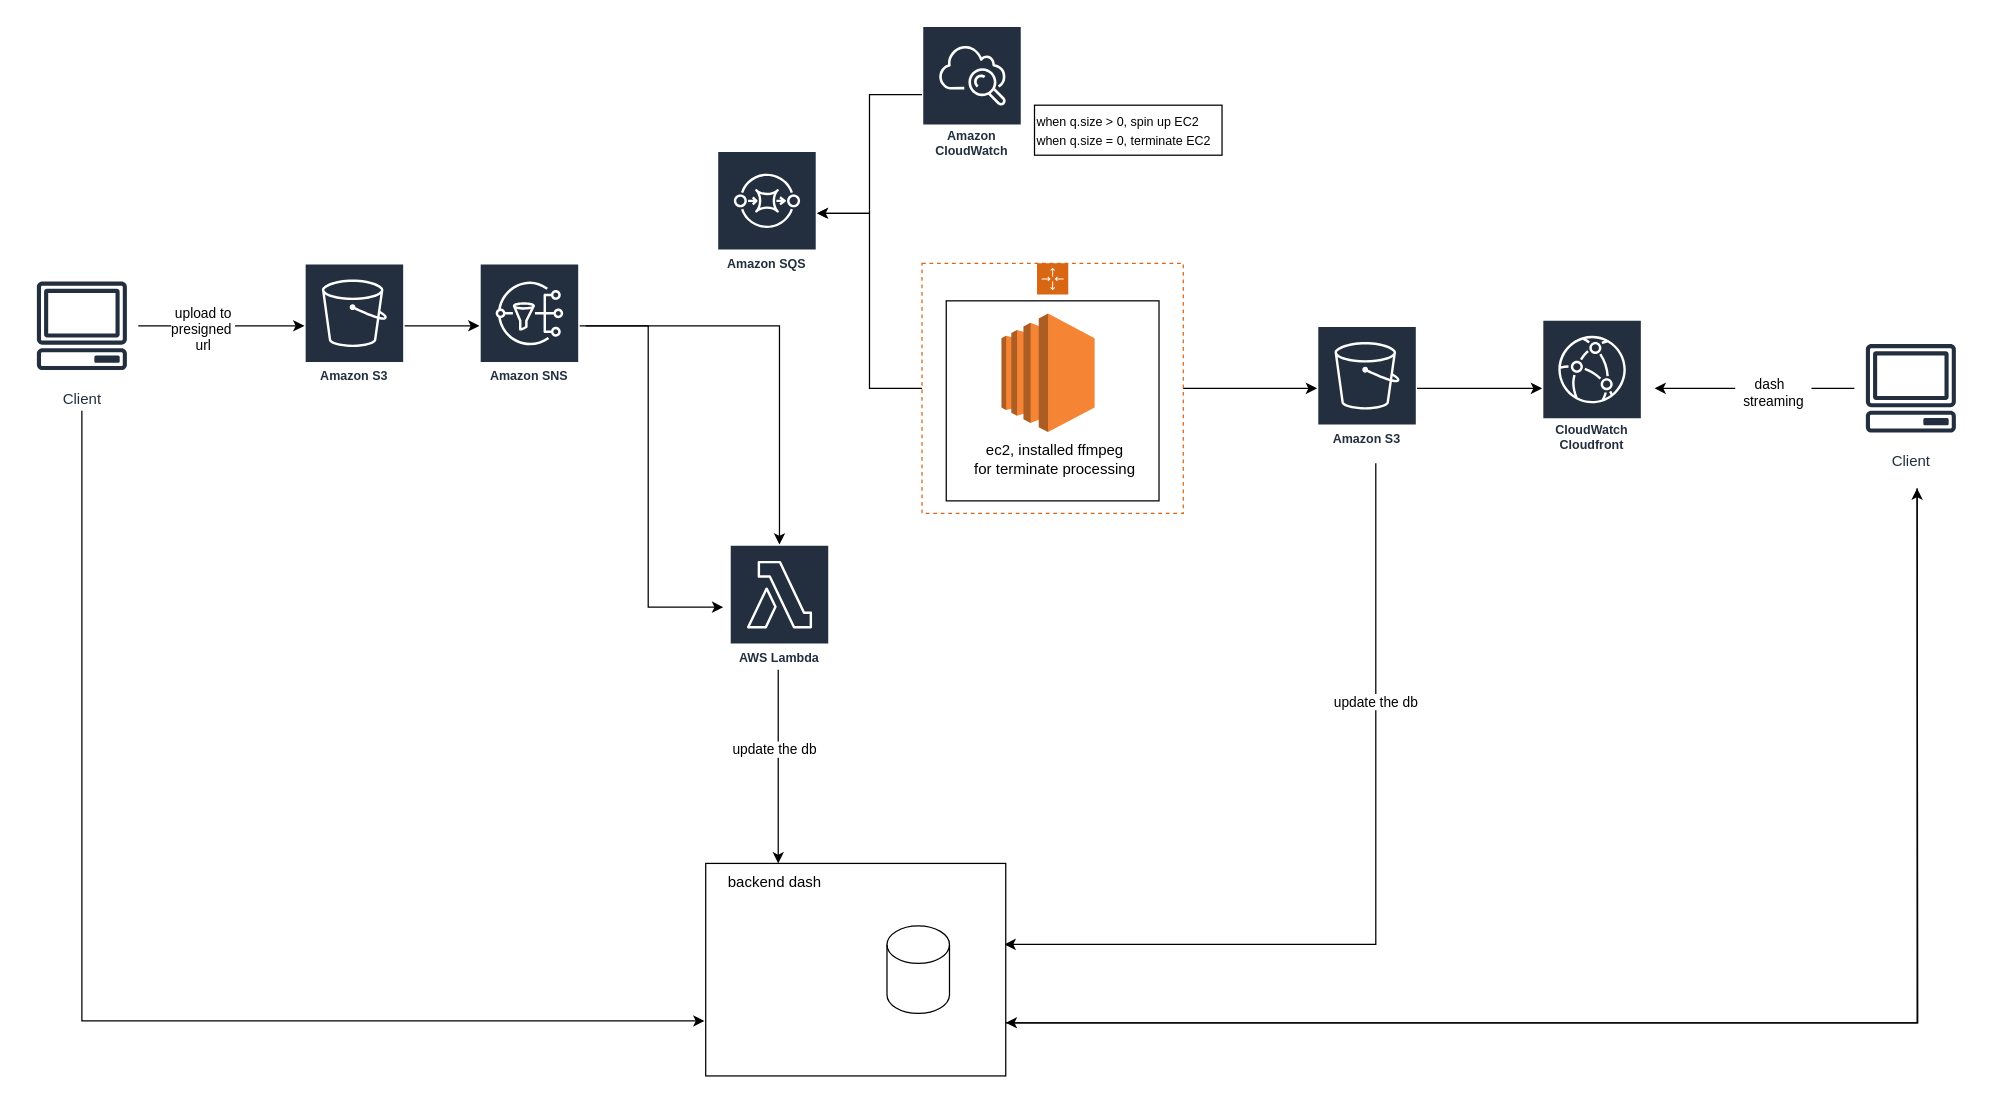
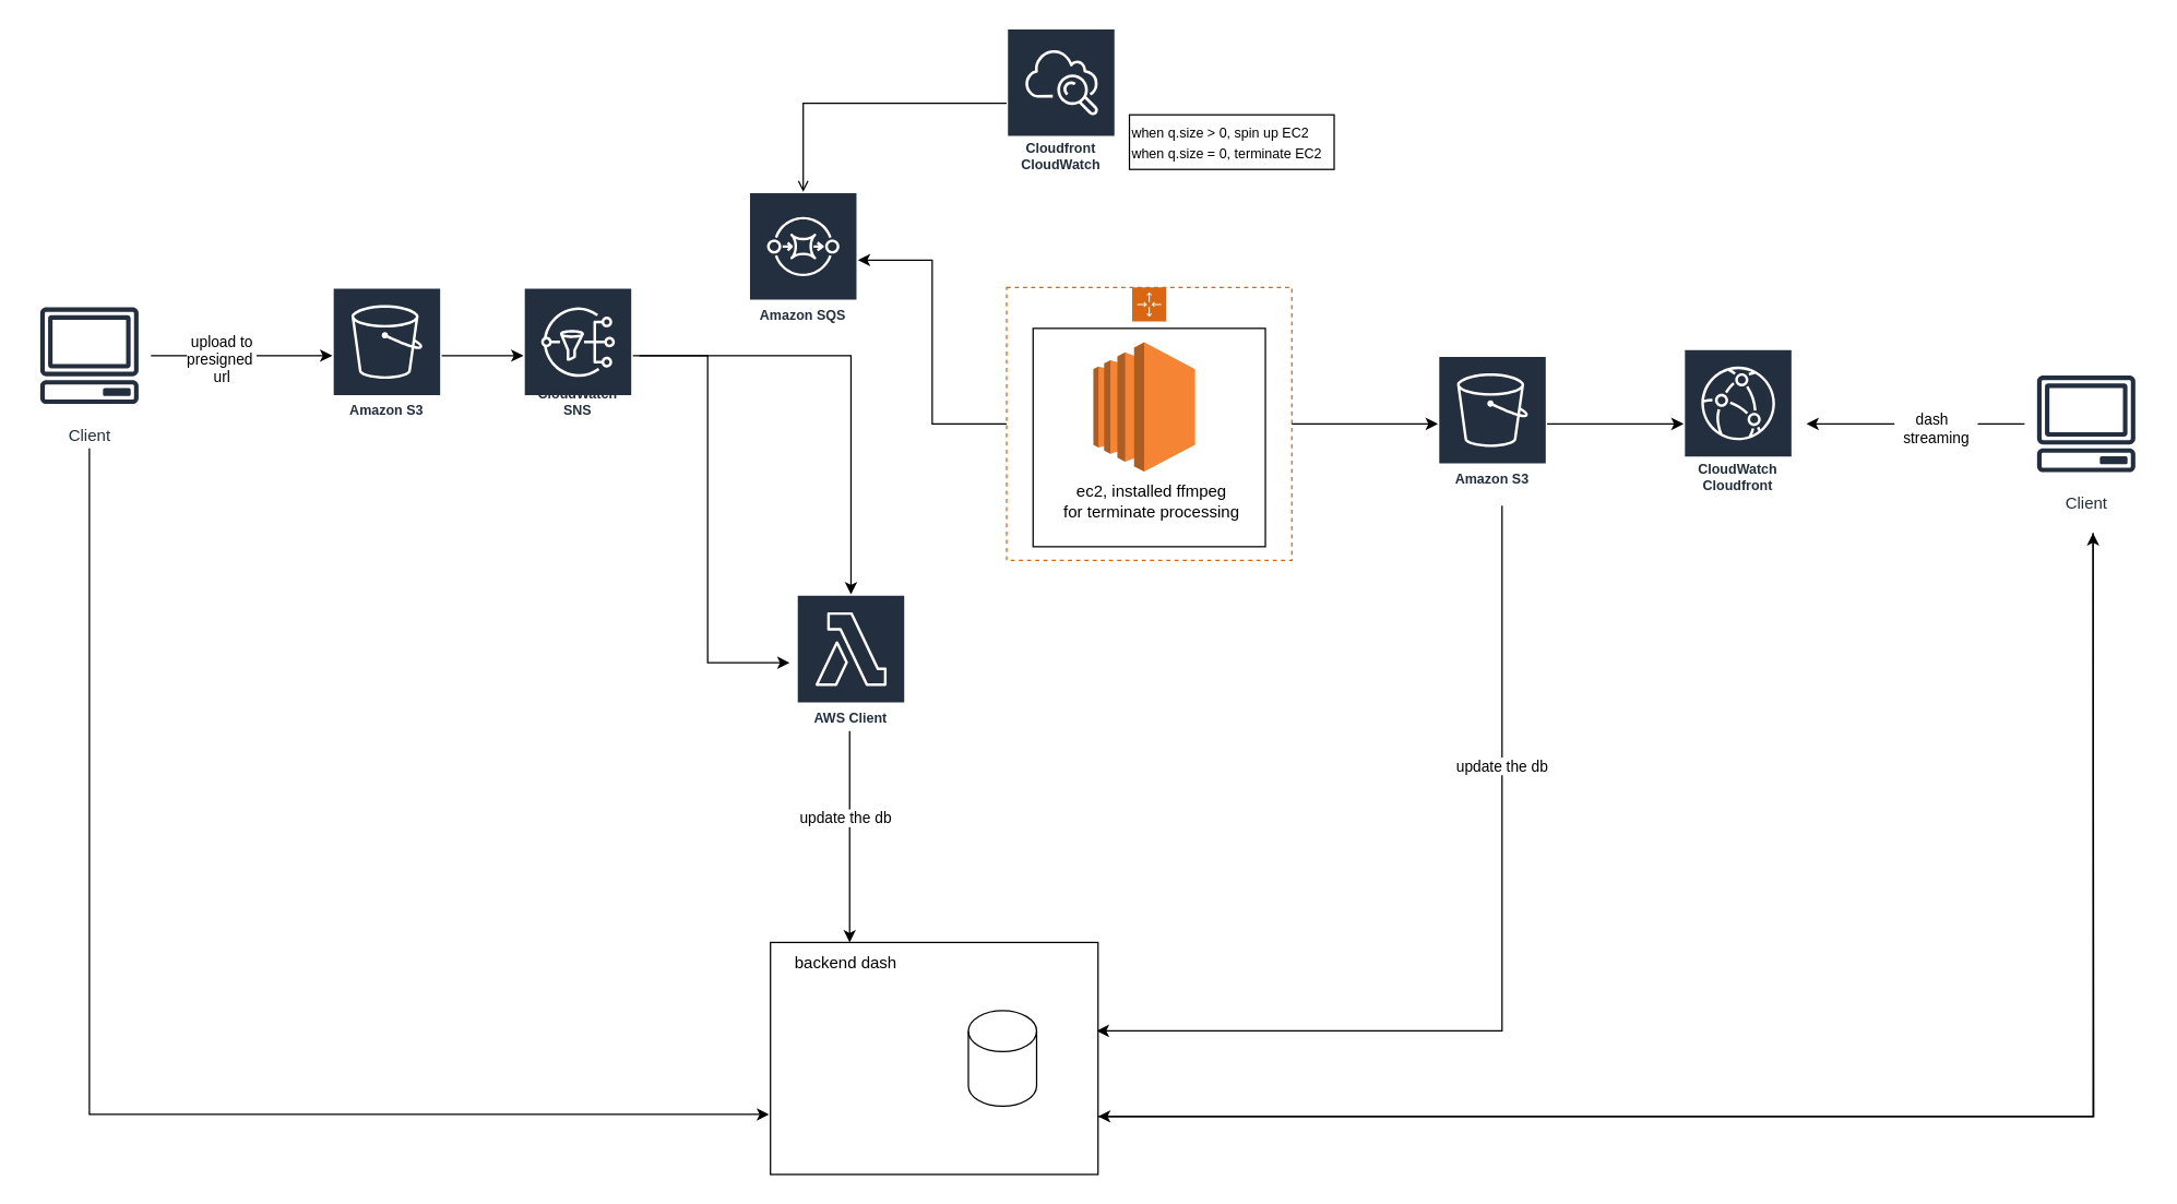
  <mxCell id="0" />
  <mxCell id="1" parent="0" />
  <mxCell id="2" style="edgeStyle=orthogonalEdgeStyle;rounded=0;orthogonalLoop=1;jettySize=auto;html=1;" edge="1" parent="1" source="3" target="6"><mxGeometry relative="1" as="geometry" /></mxCell>
  <mxCell id="3" value="Amazon S3" style="sketch=0;outlineConnect=0;fontColor=#232F3E;gradientColor=none;strokeColor=#ffffff;fillColor=#232F3E;dashed=0;verticalLabelPosition=middle;verticalAlign=bottom;align=center;html=1;whiteSpace=wrap;fontSize=10;fontStyle=1;spacing=3;shape=mxgraph.aws4.productIcon;prIcon=mxgraph.aws4.s3;" vertex="1" parent="1"><mxGeometry x="243" y="210" width="80" height="100" as="geometry" /></mxCell>
  <mxCell id="4" style="edgeStyle=orthogonalEdgeStyle;rounded=0;orthogonalLoop=1;jettySize=auto;html=1;" edge="1" parent="1" source="6" target="10"><mxGeometry relative="1" as="geometry" /></mxCell>
  <mxCell id="5" style="edgeStyle=orthogonalEdgeStyle;rounded=0;orthogonalLoop=1;jettySize=auto;html=1;" edge="1" parent="1"><mxGeometry relative="1" as="geometry"><mxPoint x="468" y="260" as="sourcePoint" /><mxPoint x="578" y="485" as="targetPoint" /><Array as="points"><mxPoint x="518" y="260" /><mxPoint x="518" y="485" /></Array></mxGeometry></mxCell>
- <mxCell id="6" value="Amazon SNS" style="sketch=0;outlineConnect=0;fontColor=#232F3E;gradientColor=none;strokeColor=#ffffff;fillColor=#232F3E;dashed=0;verticalLabelPosition=middle;verticalAlign=bottom;align=center;html=1;whiteSpace=wrap;fontSize=10;fontStyle=1;spacing=3;shape=mxgraph.aws4.productIcon;prIcon=mxgraph.aws4.sns;" vertex="1" parent="1"><mxGeometry x="383" y="210" width="80" height="100" as="geometry" /></mxCell>
- <mxCell id="7" value="Amazon SQS" style="sketch=0;outlineConnect=0;fontColor=#232F3E;gradientColor=none;strokeColor=#ffffff;fillColor=#232F3E;dashed=0;verticalLabelPosition=middle;verticalAlign=bottom;align=center;html=1;whiteSpace=wrap;fontSize=10;fontStyle=1;spacing=3;shape=mxgraph.aws4.productIcon;prIcon=mxgraph.aws4.sqs;" vertex="1" parent="1"><mxGeometry x="573" y="120" width="80" height="100" as="geometry" /></mxCell>
+ <mxCell id="6" value="CloudWatch SNS" style="sketch=0;outlineConnect=0;fontColor=#232F3E;gradientColor=none;strokeColor=#ffffff;fillColor=#232F3E;dashed=0;verticalLabelPosition=middle;verticalAlign=bottom;align=center;html=1;whiteSpace=wrap;fontSize=10;fontStyle=1;spacing=3;shape=mxgraph.aws4.productIcon;prIcon=mxgraph.aws4.sns;" vertex="1" parent="1"><mxGeometry x="383" y="210" width="80" height="100" as="geometry" /></mxCell>
+ <mxCell id="7" value="Amazon SQS" style="sketch=0;outlineConnect=0;fontColor=#232F3E;gradientColor=none;strokeColor=#ffffff;fillColor=#232F3E;dashed=0;verticalLabelPosition=middle;verticalAlign=bottom;align=center;html=1;whiteSpace=wrap;fontSize=10;fontStyle=1;spacing=3;shape=mxgraph.aws4.productIcon;prIcon=mxgraph.aws4.sqs;" vertex="1" parent="1"><mxGeometry x="548" y="140" width="80" height="100" as="geometry" /></mxCell>
  <mxCell id="8" style="edgeStyle=orthogonalEdgeStyle;rounded=0;orthogonalLoop=1;jettySize=auto;html=1;" edge="1" parent="1" target="42"><mxGeometry relative="1" as="geometry"><mxPoint x="629.55" y="690" as="targetPoint" /><mxPoint x="596.43" y="529.64" as="sourcePoint" /><Array as="points"><mxPoint x="622" y="530" /></Array></mxGeometry></mxCell>
  <mxCell id="9" value="update the db" style="edgeLabel;html=1;align=center;verticalAlign=middle;resizable=0;points=[];" vertex="1" connectable="0" parent="8"><mxGeometry x="0.042" y="-3" relative="1" as="geometry"><mxPoint x="-1" y="-3" as="offset" /></mxGeometry></mxCell>
- <mxCell id="10" value="AWS Lambda" style="sketch=0;outlineConnect=0;fontColor=#232F3E;gradientColor=none;strokeColor=#ffffff;fillColor=#232F3E;dashed=0;verticalLabelPosition=middle;verticalAlign=bottom;align=center;html=1;whiteSpace=wrap;fontSize=10;fontStyle=1;spacing=3;shape=mxgraph.aws4.productIcon;prIcon=mxgraph.aws4.lambda;" vertex="1" parent="1"><mxGeometry x="583" y="435" width="80" height="100" as="geometry" /></mxCell>
+ <mxCell id="10" value="AWS Client" style="sketch=0;outlineConnect=0;fontColor=#232F3E;gradientColor=none;strokeColor=#ffffff;fillColor=#232F3E;dashed=0;verticalLabelPosition=middle;verticalAlign=bottom;align=center;html=1;whiteSpace=wrap;fontSize=10;fontStyle=1;spacing=3;shape=mxgraph.aws4.productIcon;prIcon=mxgraph.aws4.lambda;" vertex="1" parent="1"><mxGeometry x="583" y="435" width="80" height="100" as="geometry" /></mxCell>
  <mxCell id="11" value="" style="group;fillColor=#FFFFFF;" vertex="1" connectable="0" parent="1"><mxGeometry x="737" y="20" width="240" height="110" as="geometry" /></mxCell>
- <mxCell id="12" value="Amazon CloudWatch" style="sketch=0;outlineConnect=0;fontColor=#232F3E;gradientColor=none;strokeColor=#ffffff;fillColor=#232F3E;dashed=0;verticalLabelPosition=middle;verticalAlign=bottom;align=center;html=1;whiteSpace=wrap;fontSize=10;fontStyle=1;spacing=3;shape=mxgraph.aws4.productIcon;prIcon=mxgraph.aws4.cloudwatch;" vertex="1" parent="11"><mxGeometry width="80" height="110" as="geometry" /></mxCell>
+ <mxCell id="12" value="Cloudfront CloudWatch" style="sketch=0;outlineConnect=0;fontColor=#232F3E;gradientColor=none;strokeColor=#ffffff;fillColor=#232F3E;dashed=0;verticalLabelPosition=middle;verticalAlign=bottom;align=center;html=1;whiteSpace=wrap;fontSize=10;fontStyle=1;spacing=3;shape=mxgraph.aws4.productIcon;prIcon=mxgraph.aws4.cloudwatch;" vertex="1" parent="11"><mxGeometry width="80" height="110" as="geometry" /></mxCell>
  <mxCell id="13" value="&lt;font style=&quot;font-size: 10px;&quot;&gt;when q.size &amp;gt; 0, spin up EC2&lt;br&gt;when q.size = 0, terminate EC2&lt;/font&gt;" style="rounded=0;whiteSpace=wrap;html=1;align=left;" parent="11" vertex="1"><mxGeometry x="90" y="63.5" width="150" height="40" as="geometry" /></mxCell>
  <mxCell id="14" value="" style="group;fillColor=#FFFFFF;" vertex="1" connectable="0" parent="1"><mxGeometry x="737" y="210" width="209" height="200" as="geometry" /></mxCell>
  <mxCell id="15" value="" style="rounded=0;whiteSpace=wrap;html=1;points=[[0,0],[0.25,0],[0.5,0],[0.75,0],[1,0],[1,0.25],[1,0.5],[1,0.75],[1,1],[0.75,1],[0.5,1],[0.25,1],[0,1],[0,0.75],[0,0.5],[0,0.25]];outlineConnect=0;gradientColor=none;fontStyle=0;container=1;pointerEvents=0;collapsible=0;recursiveResize=0;shape=mxgraph.aws4.groupCenter;grIcon=mxgraph.aws4.group_auto_scaling_group;grStroke=1;strokeColor=#D86613;fillColor=none;verticalAlign=top;fontColor=#D86613;dashed=1;spacingTop=25;" vertex="1" parent="14"><mxGeometry width="209" height="200" as="geometry" /></mxCell>
  <mxCell id="16" value="" style="group" parent="14" vertex="1" connectable="0"><mxGeometry x="19.407" y="30" width="170.186" height="160" as="geometry" /></mxCell>
  <mxCell id="17" value="" style="rounded=0;whiteSpace=wrap;html=1;" parent="16" vertex="1"><mxGeometry width="170.186" height="160" as="geometry" /></mxCell>
  <mxCell id="18" value="" style="outlineConnect=0;dashed=0;verticalLabelPosition=bottom;verticalAlign=top;align=center;html=1;shape=mxgraph.aws3.ec2;fillColor=#F58534;gradientColor=none;" parent="16" vertex="1"><mxGeometry x="44.185" y="10.191" width="74.502" height="94.777" as="geometry" /></mxCell>
  <mxCell id="19" value="&lt;br&gt;ec2, installed ffmpeg&lt;br&gt;for terminate&amp;nbsp;processing" style="text;html=1;align=center;verticalAlign=middle;resizable=0;points=[];autosize=1;strokeColor=none;fillColor=none;" parent="16" vertex="1"><mxGeometry x="21.786" y="89.682" width="130" height="60" as="geometry" /></mxCell>
  <mxCell id="20" style="edgeStyle=orthogonalEdgeStyle;rounded=0;orthogonalLoop=1;jettySize=auto;html=1;endArrow=open;" edge="1" parent="1" source="12" target="7"><mxGeometry relative="1" as="geometry" /></mxCell>
  <mxCell id="21" style="edgeStyle=orthogonalEdgeStyle;rounded=0;orthogonalLoop=1;jettySize=auto;html=1;" edge="1" parent="1" source="15" target="7"><mxGeometry relative="1" as="geometry" /></mxCell>
  <mxCell id="22" style="edgeStyle=orthogonalEdgeStyle;rounded=0;orthogonalLoop=1;jettySize=auto;html=1;" edge="1" parent="1" source="25" target="29"><mxGeometry relative="1" as="geometry" /></mxCell>
  <mxCell id="23" style="edgeStyle=orthogonalEdgeStyle;rounded=0;orthogonalLoop=1;jettySize=auto;html=1;entryX=0.996;entryY=0.381;entryDx=0;entryDy=0;entryPerimeter=0;" edge="1" parent="1" target="38"><mxGeometry relative="1" as="geometry"><mxPoint x="1100" y="370" as="sourcePoint" /><mxPoint x="809.04" y="758.17" as="targetPoint" /><Array as="points"><mxPoint x="1100" y="755" /></Array></mxGeometry></mxCell>
  <mxCell id="24" value="update the db" style="edgeLabel;html=1;align=center;verticalAlign=middle;resizable=0;points=[];" vertex="1" connectable="0" parent="23"><mxGeometry x="-0.444" y="-1" relative="1" as="geometry"><mxPoint as="offset" /></mxGeometry></mxCell>
  <mxCell id="25" value="Amazon S3" style="sketch=0;outlineConnect=0;fontColor=#232F3E;gradientColor=none;strokeColor=#ffffff;fillColor=#232F3E;dashed=0;verticalLabelPosition=middle;verticalAlign=bottom;align=center;html=1;whiteSpace=wrap;fontSize=10;fontStyle=1;spacing=3;shape=mxgraph.aws4.productIcon;prIcon=mxgraph.aws4.s3;" vertex="1" parent="1"><mxGeometry x="1053" y="260" width="80" height="100" as="geometry" /></mxCell>
  <mxCell id="26" style="edgeStyle=orthogonalEdgeStyle;rounded=0;orthogonalLoop=1;jettySize=auto;html=1;" edge="1" parent="1" source="15" target="25"><mxGeometry relative="1" as="geometry" /></mxCell>
  <mxCell id="27" style="edgeStyle=orthogonalEdgeStyle;rounded=0;orthogonalLoop=1;jettySize=auto;html=1;" edge="1" parent="1" source="35"><mxGeometry relative="1" as="geometry"><mxPoint x="1323" y="310" as="targetPoint" /></mxGeometry></mxCell>
  <mxCell id="28" value="dash&amp;nbsp;&amp;nbsp;&lt;br&gt;&amp;nbsp; streaming&amp;nbsp;&amp;nbsp;" style="edgeLabel;html=1;align=center;verticalAlign=middle;resizable=0;points=[];" vertex="1" connectable="0" parent="27"><mxGeometry x="-0.178" y="3" relative="1" as="geometry"><mxPoint as="offset" /></mxGeometry></mxCell>
  <mxCell id="29" value="CloudWatch Cloudfront" style="sketch=0;outlineConnect=0;fontColor=#232F3E;gradientColor=none;strokeColor=#ffffff;fillColor=#232F3E;dashed=0;verticalLabelPosition=middle;verticalAlign=bottom;align=center;html=1;whiteSpace=wrap;fontSize=10;fontStyle=1;spacing=3;shape=mxgraph.aws4.productIcon;prIcon=mxgraph.aws4.cloudfront;" vertex="1" parent="1"><mxGeometry x="1233" y="255" width="80" height="110" as="geometry" /></mxCell>
  <mxCell id="30" style="edgeStyle=orthogonalEdgeStyle;rounded=0;orthogonalLoop=1;jettySize=auto;html=1;" edge="1" parent="1" source="33" target="3"><mxGeometry relative="1" as="geometry" /></mxCell>
  <mxCell id="31" value="upload to&lt;br&gt;presigned&amp;nbsp;&lt;br&gt;url" style="edgeLabel;html=1;align=center;verticalAlign=middle;resizable=0;points=[];" vertex="1" connectable="0" parent="30"><mxGeometry x="-0.23" y="-2" relative="1" as="geometry"><mxPoint as="offset" /></mxGeometry></mxCell>
  <mxCell id="32" style="edgeStyle=orthogonalEdgeStyle;rounded=0;orthogonalLoop=1;jettySize=auto;html=1;" edge="1" parent="1"><mxGeometry relative="1" as="geometry"><mxPoint x="65" y="328" as="sourcePoint" /><mxPoint x="563" y="816" as="targetPoint" /><Array as="points"><mxPoint x="65" y="328" /><mxPoint x="65" y="816" /></Array></mxGeometry></mxCell>
  <mxCell id="33" value="Client" style="sketch=0;outlineConnect=0;fontColor=#232F3E;gradientColor=none;strokeColor=#232F3E;fillColor=#ffffff;dashed=0;verticalLabelPosition=bottom;verticalAlign=top;align=center;html=1;fontSize=12;fontStyle=0;aspect=fixed;shape=mxgraph.aws4.resourceIcon;resIcon=mxgraph.aws4.client;" vertex="1" parent="1"><mxGeometry x="20" y="215" width="90" height="90" as="geometry" /></mxCell>
  <mxCell id="34" style="edgeStyle=orthogonalEdgeStyle;rounded=0;orthogonalLoop=1;jettySize=auto;html=1;entryX=1;entryY=0.75;entryDx=0;entryDy=0;" edge="1" parent="1" target="38"><mxGeometry relative="1" as="geometry"><mxPoint x="1533" y="390" as="sourcePoint" /><Array as="points"><mxPoint x="1533" y="818" /></Array></mxGeometry></mxCell>
  <mxCell id="35" value="Client" style="sketch=0;outlineConnect=0;fontColor=#232F3E;gradientColor=none;strokeColor=#232F3E;fillColor=#ffffff;dashed=0;verticalLabelPosition=bottom;verticalAlign=top;align=center;html=1;fontSize=12;fontStyle=0;aspect=fixed;shape=mxgraph.aws4.resourceIcon;resIcon=mxgraph.aws4.client;" vertex="1" parent="1"><mxGeometry x="1483" y="265" width="90" height="90" as="geometry" /></mxCell>
  <mxCell id="36" value="" style="group" vertex="1" connectable="0" parent="1"><mxGeometry x="564" y="690" width="240" height="170" as="geometry" /></mxCell>
  <mxCell id="37" style="edgeStyle=orthogonalEdgeStyle;rounded=0;orthogonalLoop=1;jettySize=auto;html=1;exitX=1;exitY=0.75;exitDx=0;exitDy=0;" edge="1" parent="36" source="38"><mxGeometry relative="1" as="geometry"><mxPoint x="969" y="-300" as="targetPoint" /></mxGeometry></mxCell>
  <mxCell id="38" value="" style="rounded=0;whiteSpace=wrap;html=1;align=left;" vertex="1" parent="36"><mxGeometry width="240" height="170" as="geometry" /></mxCell>
  <mxCell id="39" value="" style="group" vertex="1" connectable="0" parent="36"><mxGeometry x="35" y="50" width="170" height="110" as="geometry" /></mxCell>
  <mxCell id="40" value="" style="group" vertex="1" connectable="0" parent="39"><mxGeometry x="100" width="70" height="110" as="geometry" /></mxCell>
  <mxCell id="41" value="" style="shape=cylinder3;whiteSpace=wrap;html=1;boundedLbl=1;backgroundOutline=1;size=15;" vertex="1" parent="40"><mxGeometry x="10" width="50" height="70" as="geometry" /></mxCell>
  <mxCell id="42" value="backend dash" style="text;html=1;align=center;verticalAlign=middle;resizable=0;points=[];autosize=1;strokeColor=none;fillColor=none;" vertex="1" parent="36"><mxGeometry width="110" height="30" as="geometry" /></mxCell>
